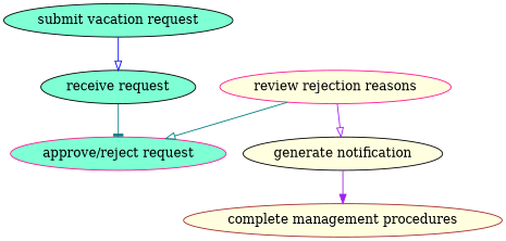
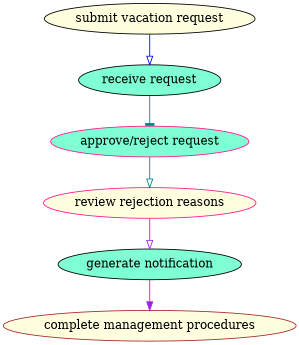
  strict digraph {
    node [color=black fillcolor=lightyellow style=filled]
    edge [arrowhead=onormal attrs="{'type': 'flow', 'label': 'flow'}" color=teal]
-   "submit vacation request" [attrs="{'type': 'Activity', 'label': 'submit vacation request'}" fillcolor=aquamarine]
+   "submit vacation request" [attrs="{'type': 'Activity', 'label': 'submit vacation request'}"]
    "receive request" [attrs="{'type': 'Activity', 'label': 'receive request'}" fillcolor=aquamarine]
    "approve/reject request" [attrs="{'type': 'Activity', 'label': 'approve/reject request'}" color=deeppink fillcolor=aquamarine]
    "review rejection reasons" [attrs="{'type': 'Activity', 'label': 'review rejection reasons'}" color=deeppink]
-   "generate notification" [attrs="{'type': 'Activity', 'label': 'generate notification'}"]
+   "generate notification" [attrs="{'type': 'Activity', 'label': 'generate notification'}" fillcolor=aquamarine]
    "complete management procedures" [attrs="{'type': 'Activity', 'label': 'complete management procedures'}" color=brown]
    "submit vacation request" -> "receive request" [color=blue]
    "receive request" -> "approve/reject request" [arrowhead=tee]
-   "review rejection reasons" -> "approve/reject request"
+   "approve/reject request" -> "review rejection reasons"
    "review rejection reasons" -> "generate notification" [color=purple]
    "generate notification" -> "complete management procedures" [arrowhead=normal color=purple]
  }
